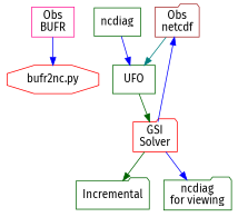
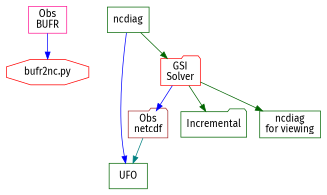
  digraph {
    fontname="Fira Sans"
    node [color=darkgreen fontname="Fira Sans" shape=box]
    edge [color=blue fontname="Fira Sans"]
    n1 [color=deeppink label="Obs\nBUFR"]
    n2 [color=red label="bufr2nc.py" shape=octagon]
    n3 [color=brown label="Obs\nnetcdf" shape=folder]
    n4 [label=UFO]
    n5 [label=ncdiag]
    n6 [color=red label="GSI\nSolver" shape=folder]
    n7 [label=Incremental shape=folder]
-   n8 [label="ncdiag\nfor viewing" shape=folder]
+   n8 [label="ncdiag\nfor viewing"]
    n1 -> n2
    n3 -> n4 [color=teal]
    n5 -> n4
-   n4 -> n6 [color=darkgreen]
+   n5 -> n6 [color=darkgreen]
    n6 -> n3
    n6 -> n7 [color=darkgreen]
-   n6 -> n8
+   n6 -> n8 [color=darkgreen]
  }
